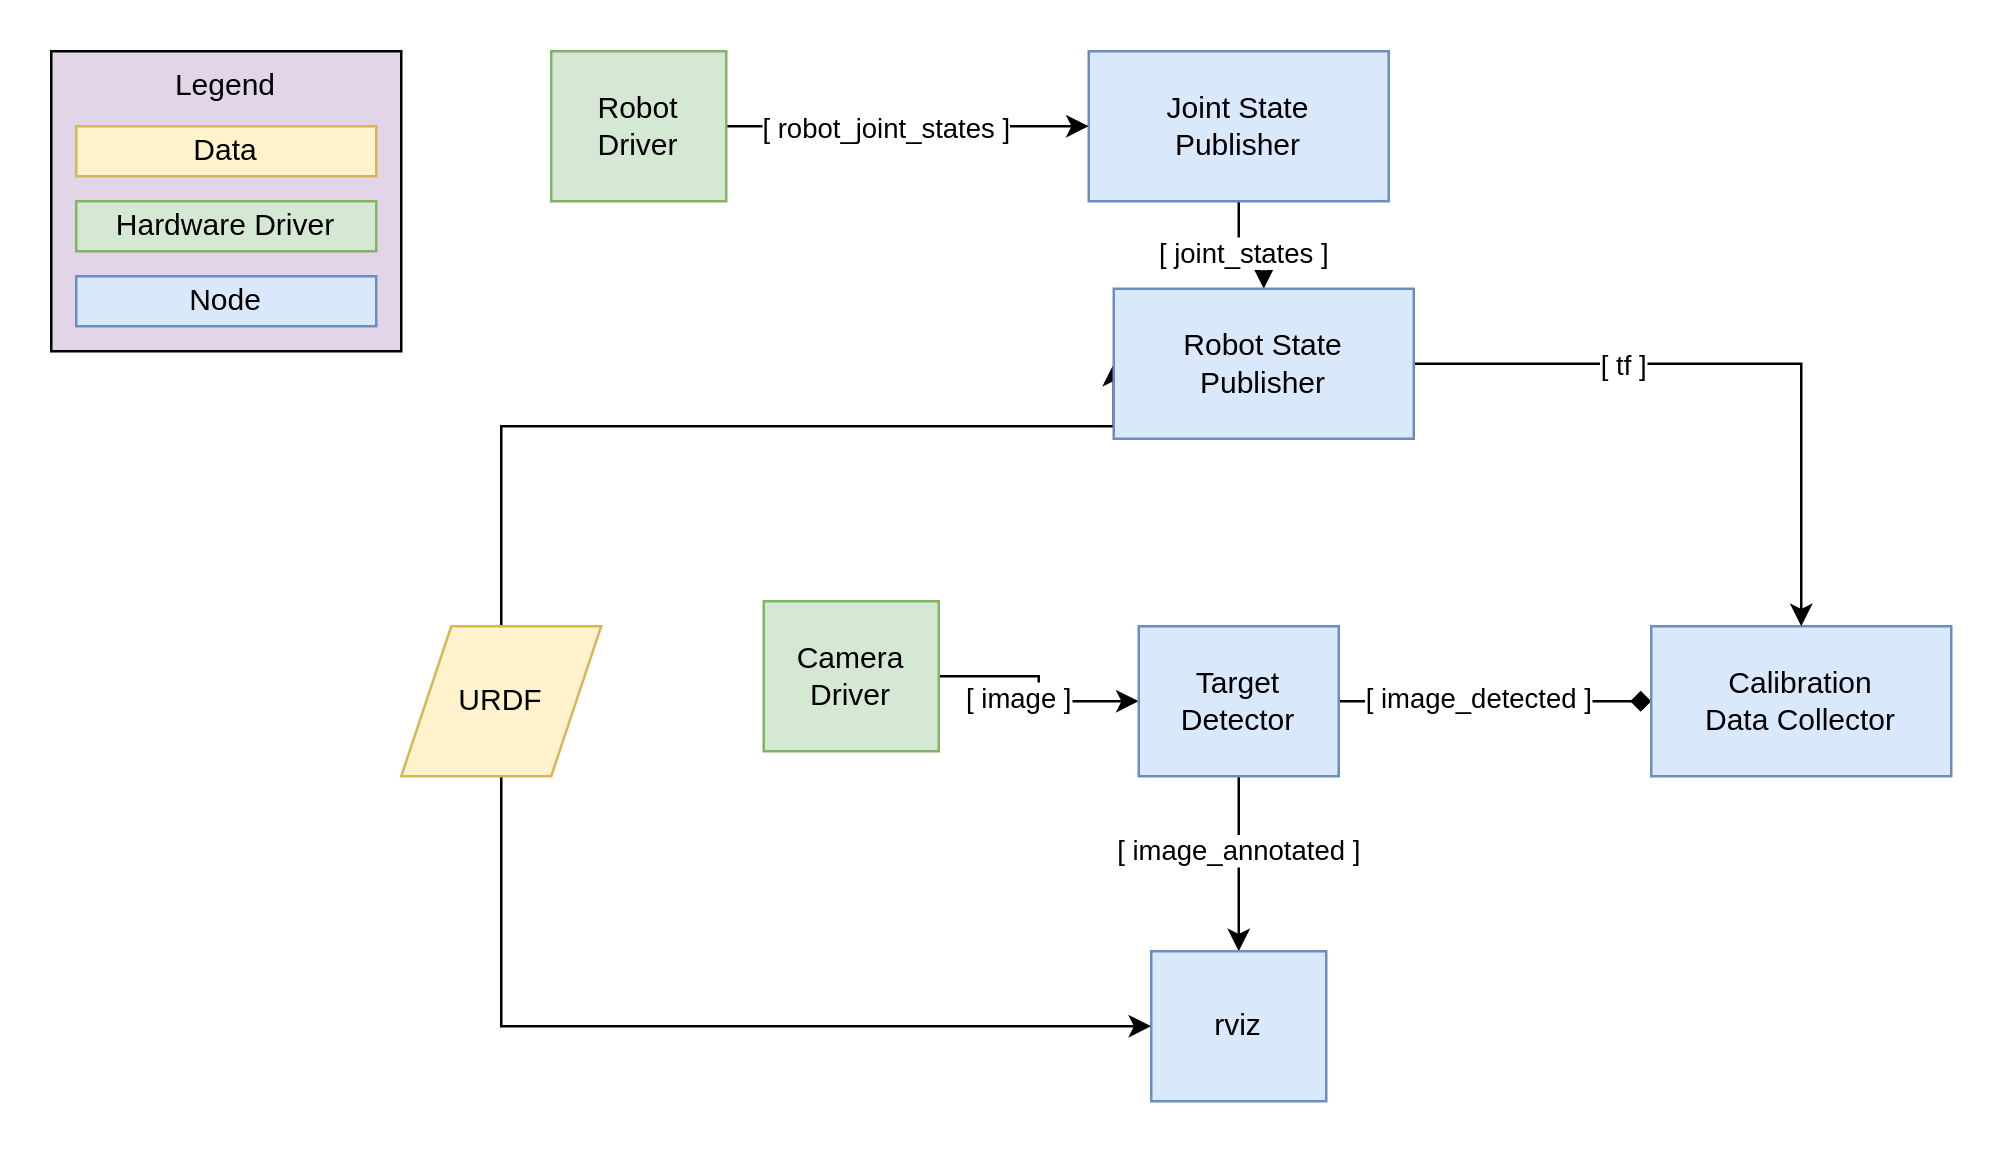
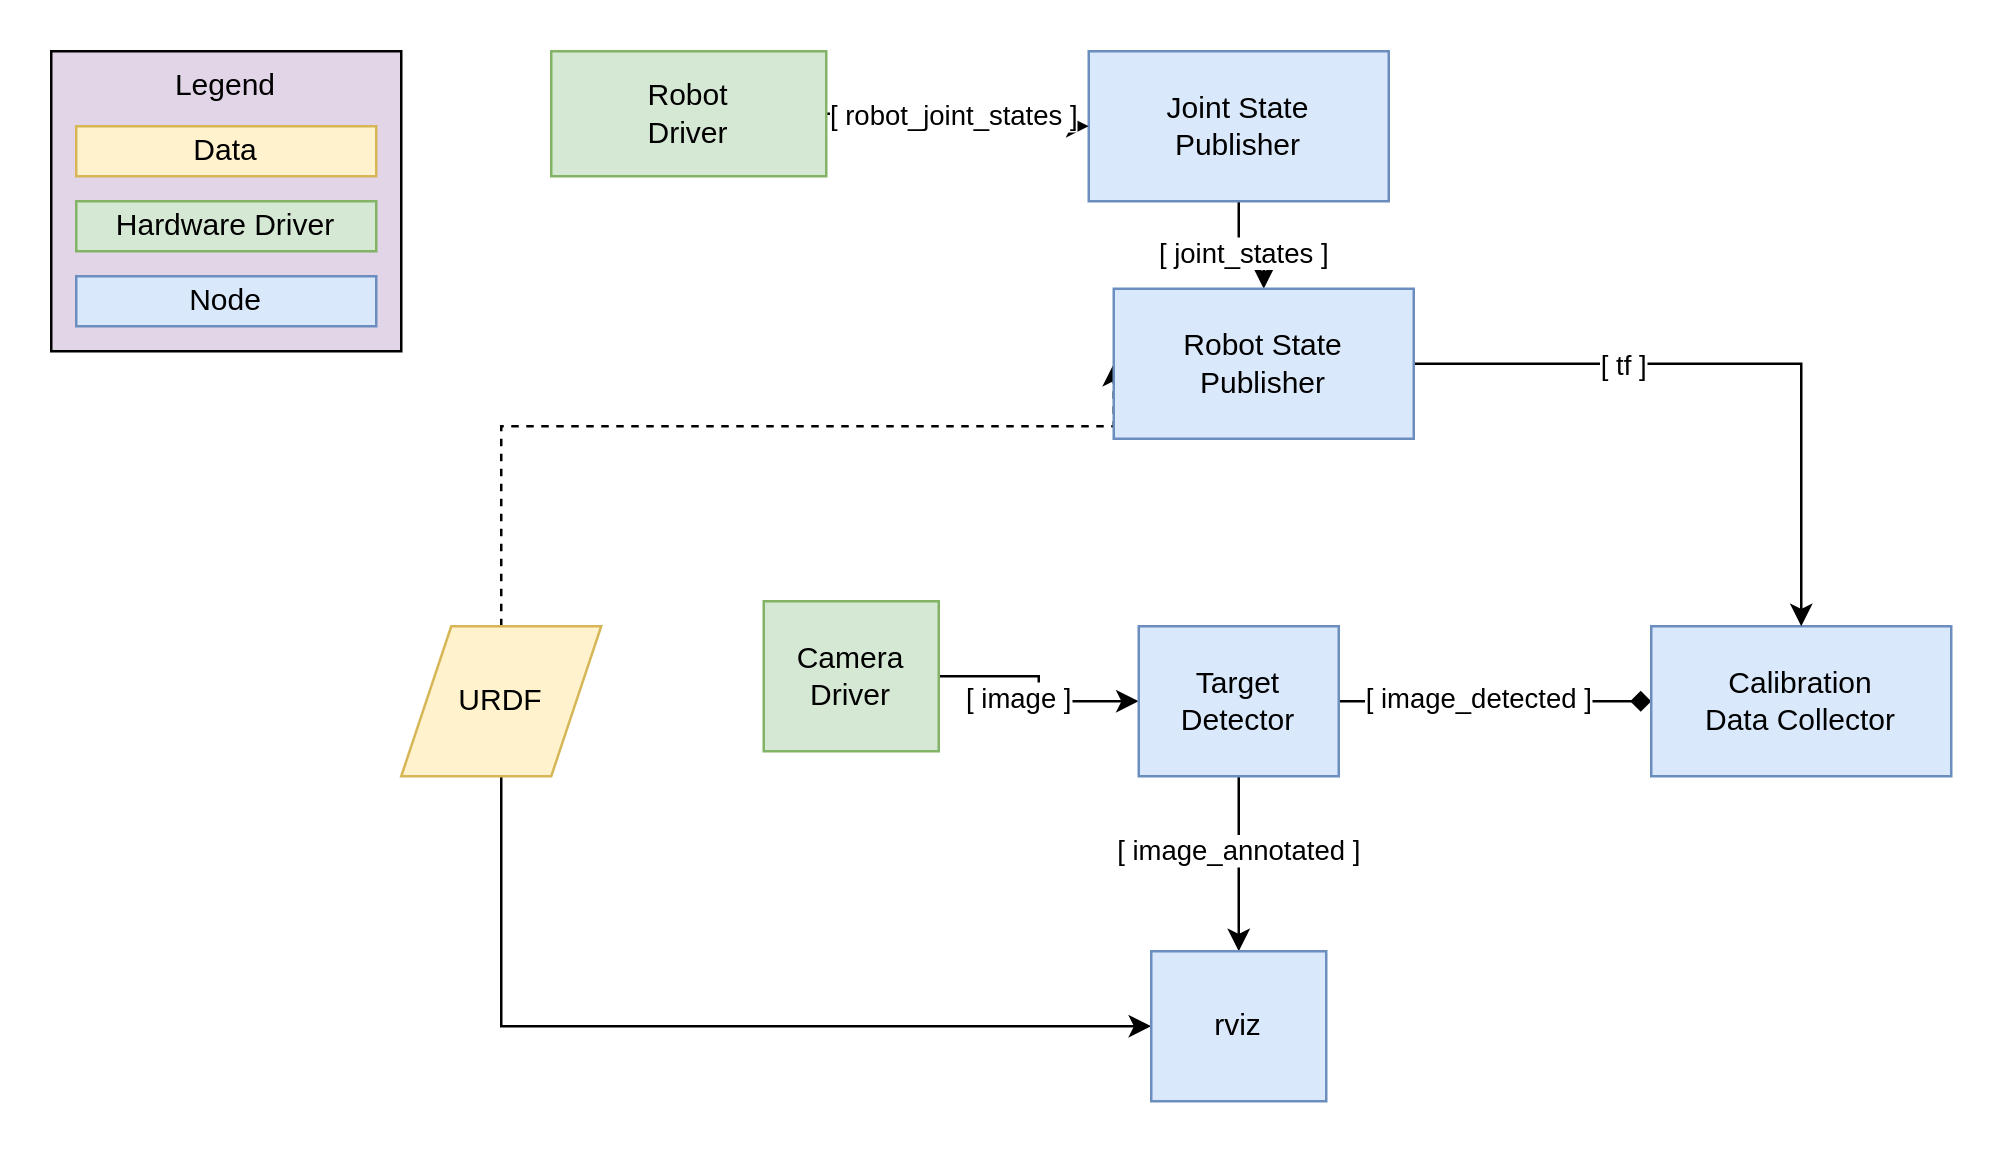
  <mxCell id="0" />
  <mxCell id="1" parent="0" />
  <mxCell id="2" value="Legend" style="rounded=0;whiteSpace=wrap;html=1;verticalAlign=top;fillColor=#e1d5e7;" vertex="1" parent="1"><mxGeometry x="20" y="20" width="140" height="120" as="geometry" /></mxCell>
  <mxCell id="3" style="edgeStyle=orthogonalEdgeStyle;rounded=0;orthogonalLoop=1;jettySize=auto;html=1;entryX=0;entryY=0.5;entryDx=0;entryDy=0;" edge="1" parent="1" source="5" target="10"><mxGeometry relative="1" as="geometry" /></mxCell>
  <mxCell id="4" value="[ image ]" style="edgeLabel;html=1;align=center;verticalAlign=middle;resizable=0;points=[];" vertex="1" connectable="0" parent="3"><mxGeometry x="0.081" y="-1" relative="1" as="geometry"><mxPoint x="-8" y="-1" as="offset" /></mxGeometry></mxCell>
  <mxCell id="5" value="Camera&lt;br&gt;Driver" style="rounded=0;whiteSpace=wrap;html=1;fillColor=#d5e8d4;strokeColor=#82b366;" vertex="1" parent="1"><mxGeometry x="305" y="240" width="70" height="60" as="geometry" /></mxCell>
  <mxCell id="6" style="edgeStyle=orthogonalEdgeStyle;rounded=0;orthogonalLoop=1;jettySize=auto;html=1;endArrow=diamond;" edge="1" parent="1" source="10" target="11"><mxGeometry relative="1" as="geometry" /></mxCell>
  <mxCell id="7" value="[ image_detected ]" style="edgeLabel;html=1;align=center;verticalAlign=middle;resizable=0;points=[];" vertex="1" connectable="0" parent="6"><mxGeometry x="-0.358" y="-1" relative="1" as="geometry"><mxPoint x="15" y="-3" as="offset" /></mxGeometry></mxCell>
  <mxCell id="8" style="edgeStyle=orthogonalEdgeStyle;rounded=0;orthogonalLoop=1;jettySize=auto;html=1;exitX=0.5;exitY=1;exitDx=0;exitDy=0;" edge="1" parent="1" source="10" target="24"><mxGeometry relative="1" as="geometry" /></mxCell>
  <mxCell id="9" value="[ image_annotated ]" style="edgeLabel;html=1;align=center;verticalAlign=middle;resizable=0;points=[];" vertex="1" connectable="0" parent="8"><mxGeometry x="-0.178" y="-1" relative="1" as="geometry"><mxPoint as="offset" /></mxGeometry></mxCell>
  <mxCell id="10" value="Target&lt;br&gt;Detector" style="rounded=0;whiteSpace=wrap;html=1;fillColor=#dae8fc;strokeColor=#6c8ebf;" vertex="1" parent="1"><mxGeometry x="455" y="250" width="80" height="60" as="geometry" /></mxCell>
  <mxCell id="11" value="Calibration&lt;br&gt;Data Collector" style="rounded=0;whiteSpace=wrap;html=1;fillColor=#dae8fc;strokeColor=#6c8ebf;" vertex="1" parent="1"><mxGeometry x="660" y="250" width="120" height="60" as="geometry" /></mxCell>
  <mxCell id="12" style="edgeStyle=orthogonalEdgeStyle;rounded=0;orthogonalLoop=1;jettySize=auto;html=1;exitX=0.5;exitY=1;exitDx=0;exitDy=0;" edge="1" parent="1" source="14" target="24"><mxGeometry relative="1" as="geometry"><Array as="points"><mxPoint x="200" y="410" /></Array></mxGeometry></mxCell>
- <mxCell id="13" style="edgeStyle=orthogonalEdgeStyle;rounded=0;orthogonalLoop=1;jettySize=auto;html=1;entryX=0;entryY=0.5;entryDx=0;entryDy=0;exitX=0.5;exitY=0;exitDx=0;exitDy=0;" edge="1" parent="1" source="14" target="20"><mxGeometry relative="1" as="geometry"><Array as="points"><mxPoint x="200" y="170" /></Array></mxGeometry></mxCell>
+ <mxCell id="13" style="edgeStyle=orthogonalEdgeStyle;rounded=0;orthogonalLoop=1;jettySize=auto;html=1;entryX=0;entryY=0.5;entryDx=0;entryDy=0;exitX=0.5;exitY=0;exitDx=0;exitDy=0;dashed=1;" edge="1" parent="1" source="14" target="20"><mxGeometry relative="1" as="geometry"><Array as="points"><mxPoint x="200" y="170" /></Array></mxGeometry></mxCell>
  <mxCell id="14" value="URDF" style="shape=parallelogram;perimeter=parallelogramPerimeter;whiteSpace=wrap;html=1;fixedSize=1;fillColor=#fff2cc;strokeColor=#d6b656;" vertex="1" parent="1"><mxGeometry x="160" y="250" width="80" height="60" as="geometry" /></mxCell>
  <mxCell id="15" style="edgeStyle=orthogonalEdgeStyle;rounded=0;orthogonalLoop=1;jettySize=auto;html=1;entryX=0.5;entryY=0;entryDx=0;entryDy=0;" edge="1" parent="1" source="17" target="20"><mxGeometry relative="1" as="geometry" /></mxCell>
  <mxCell id="16" value="[ joint_states ]" style="edgeLabel;html=1;align=center;verticalAlign=middle;resizable=0;points=[];" vertex="1" connectable="0" parent="15"><mxGeometry x="-0.075" relative="1" as="geometry"><mxPoint as="offset" /></mxGeometry></mxCell>
  <mxCell id="17" value="Joint State&lt;br&gt;Publisher" style="rounded=0;whiteSpace=wrap;html=1;fillColor=#dae8fc;strokeColor=#6c8ebf;" vertex="1" parent="1"><mxGeometry x="435" y="20" width="120" height="60" as="geometry" /></mxCell>
  <mxCell id="18" style="edgeStyle=orthogonalEdgeStyle;rounded=0;orthogonalLoop=1;jettySize=auto;html=1;" edge="1" parent="1" source="20" target="11"><mxGeometry relative="1" as="geometry" /></mxCell>
  <mxCell id="19" value="[ tf ]" style="edgeLabel;html=1;align=center;verticalAlign=middle;resizable=0;points=[];" vertex="1" connectable="0" parent="18"><mxGeometry x="-0.45" y="-4" relative="1" as="geometry"><mxPoint x="11" y="-4" as="offset" /></mxGeometry></mxCell>
  <mxCell id="20" value="Robot State&lt;br&gt;Publisher" style="rounded=0;whiteSpace=wrap;html=1;fillColor=#dae8fc;strokeColor=#6c8ebf;" vertex="1" parent="1"><mxGeometry x="445" y="115" width="120" height="60" as="geometry" /></mxCell>
  <mxCell id="21" style="edgeStyle=orthogonalEdgeStyle;rounded=0;orthogonalLoop=1;jettySize=auto;html=1;" edge="1" parent="1" source="23" target="17"><mxGeometry relative="1" as="geometry" /></mxCell>
  <mxCell id="22" value="[ robot_joint_states ]" style="edgeLabel;html=1;align=center;verticalAlign=middle;resizable=0;points=[];" vertex="1" connectable="0" parent="21"><mxGeometry x="-0.222" y="3" relative="1" as="geometry"><mxPoint x="7" y="3" as="offset" /></mxGeometry></mxCell>
- <mxCell id="23" value="Robot&lt;br&gt;Driver" style="rounded=0;whiteSpace=wrap;html=1;fillColor=#d5e8d4;strokeColor=#82b366;" vertex="1" parent="1"><mxGeometry x="220" y="20" width="70" height="60" as="geometry" /></mxCell>
+ <mxCell id="23" value="Robot&lt;br&gt;Driver" style="rounded=0;whiteSpace=wrap;html=1;fillColor=#d5e8d4;strokeColor=#82b366;" vertex="1" parent="1"><mxGeometry x="220" y="20" width="110" height="50" as="geometry" /></mxCell>
  <mxCell id="24" value="rviz" style="rounded=0;whiteSpace=wrap;html=1;fillColor=#dae8fc;strokeColor=#6c8ebf;" vertex="1" parent="1"><mxGeometry x="460" y="380" width="70" height="60" as="geometry" /></mxCell>
  <mxCell id="25" value="Data" style="rounded=0;whiteSpace=wrap;html=1;fillColor=#fff2cc;strokeColor=#d6b656;" vertex="1" parent="1"><mxGeometry x="30" y="50" width="120" height="20" as="geometry" /></mxCell>
  <mxCell id="26" value="Hardware Driver" style="rounded=0;whiteSpace=wrap;html=1;fillColor=#d5e8d4;strokeColor=#82b366;" vertex="1" parent="1"><mxGeometry x="30" y="80" width="120" height="20" as="geometry" /></mxCell>
  <mxCell id="27" value="Node" style="rounded=0;whiteSpace=wrap;html=1;fillColor=#dae8fc;strokeColor=#6c8ebf;" vertex="1" parent="1"><mxGeometry x="30" y="110" width="120" height="20" as="geometry" /></mxCell>
